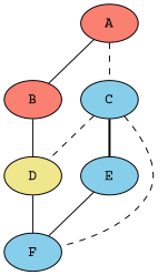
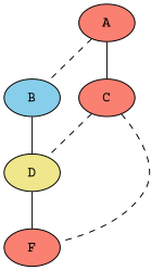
  graph {
    fontname="Courier Prime"
    source=A
    node [fillcolor=skyblue fontname="Courier Prime" style=filled]
    edge [fontname="Courier Prime" style=solid weight=5]
    A [fillcolor=salmon]
-   C
-   B [fillcolor=salmon]
+   C [fillcolor=salmon]
+   B
    D [fillcolor=khaki]
-   E
-   F
-   A -- C [style=dashed]
-   A -- B [weight=3]
+   F [fillcolor=salmon]
+   A -- C
+   A -- B [style=dashed weight=3]
    C -- D [style=dashed weight=2]
-   C -- E [style=bold weight=6]
    C -- F [style=dashed weight=3]
    B -- D [weight=2]
    D -- F [weight=9]
-   E -- F
  }
